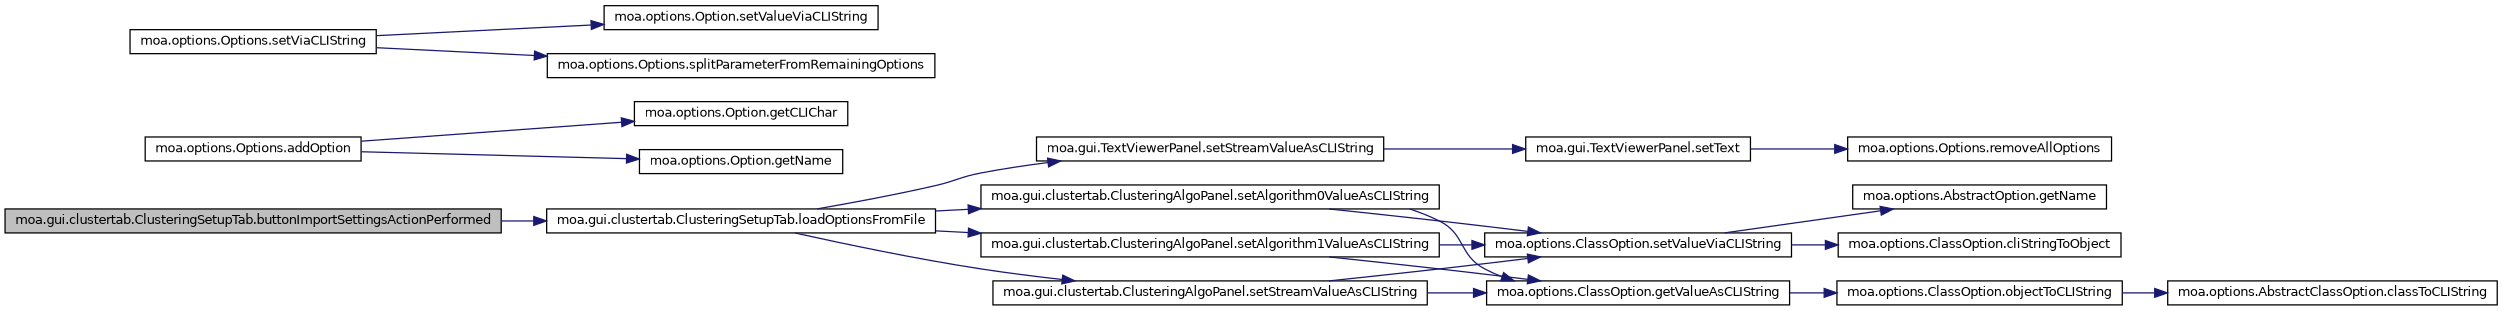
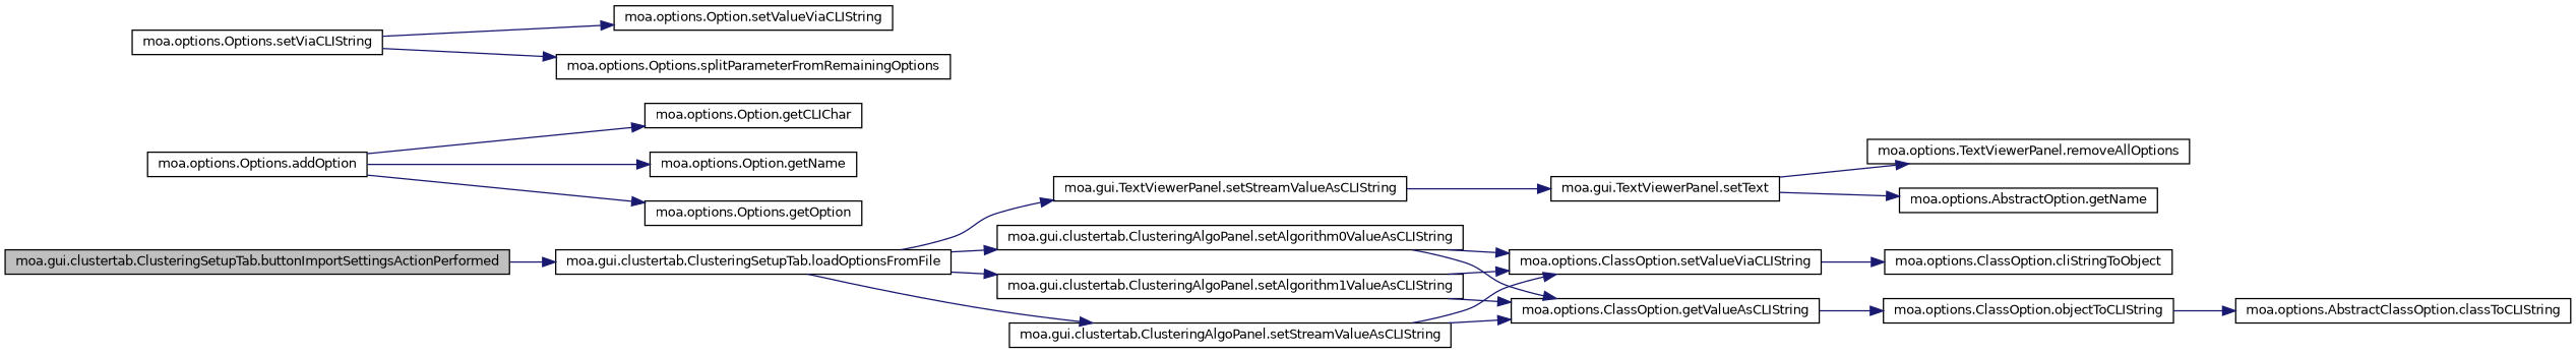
  digraph {
    rankdir=LR
    node [color=black fillcolor=white fontname=Helvetica fontsize=10 shape=record style=filled]
    edge [color=midnightblue fontname=Helvetica fontsize=10 labelfontname=Helvetica labelfontsize=10 style=solid]
    n1 [fillcolor=grey75 fontcolor=black height=0.2 label="moa.gui.clustertab.ClusteringSetupTab.buttonImportSettingsActionPerformed" width=0.4]
    n2 [height=0.2 label="moa.gui.clustertab.ClusteringSetupTab.loadOptionsFromFile" width=0.4]
    n3 [height=0.2 label="moa.gui.TextViewerPanel.setStreamValueAsCLIString" width=0.4]
    n4 [height=0.2 label="moa.gui.clustertab.ClusteringAlgoPanel.setAlgorithm0ValueAsCLIString" width=0.4]
    n5 [height=0.2 label="moa.gui.clustertab.ClusteringAlgoPanel.setAlgorithm1ValueAsCLIString" width=0.4]
    n6 [height=0.2 label="moa.gui.clustertab.ClusteringAlgoPanel.setStreamValueAsCLIString" width=0.4]
    n7 [height=0.2 label="moa.gui.TextViewerPanel.setText" width=0.4]
    n8 [height=0.2 label="moa.options.ClassOption.getValueAsCLIString" width=0.4]
    n9 [height=0.2 label="moa.options.ClassOption.setValueViaCLIString" width=0.4]
-   n10 [height=0.2 label="moa.options.Options.removeAllOptions" width=0.4]
+   n10 [height=0.2 label="moa.options.TextViewerPanel.removeAllOptions" width=0.4]
    n11 [height=0.2 label="moa.options.ClassOption.objectToCLIString" width=0.4]
    n12 [height=0.2 label="moa.options.ClassOption.cliStringToObject" width=0.4]
    n13 [height=0.2 label="moa.options.AbstractOption.getName" width=0.4]
    n14 [height=0.2 label="moa.options.AbstractClassOption.classToCLIString" width=0.4]
    n15 [height=0.2 label="moa.options.Options.addOption" width=0.4]
    n16 [height=0.2 label="moa.options.Option.getCLIChar" width=0.4]
    n17 [height=0.2 label="moa.options.Option.getName" width=0.4]
+   n18 [height=0.2 label="moa.options.Options.getOption" width=0.4]
    n19 [height=0.2 label="moa.options.Options.setViaCLIString" width=0.4]
    n20 [height=0.2 label="moa.options.Option.setValueViaCLIString" width=0.4]
    n21 [height=0.2 label="moa.options.Options.splitParameterFromRemainingOptions" width=0.4]
    n1 -> n2
    n2 -> n3
    n2 -> n4
    n2 -> n5
    n2 -> n6
    n3 -> n7
    n4 -> n8
    n4 -> n9
    n5 -> n8
    n5 -> n9
    n6 -> n8
    n6 -> n9
    n7 -> n10
    n8 -> n11
    n9 -> n12
-   n9 -> n13
+   n7 -> n13
    n11 -> n14
    n15 -> n16
    n15 -> n17
+   n15 -> n18
    n19 -> n20
    n19 -> n21
  }
